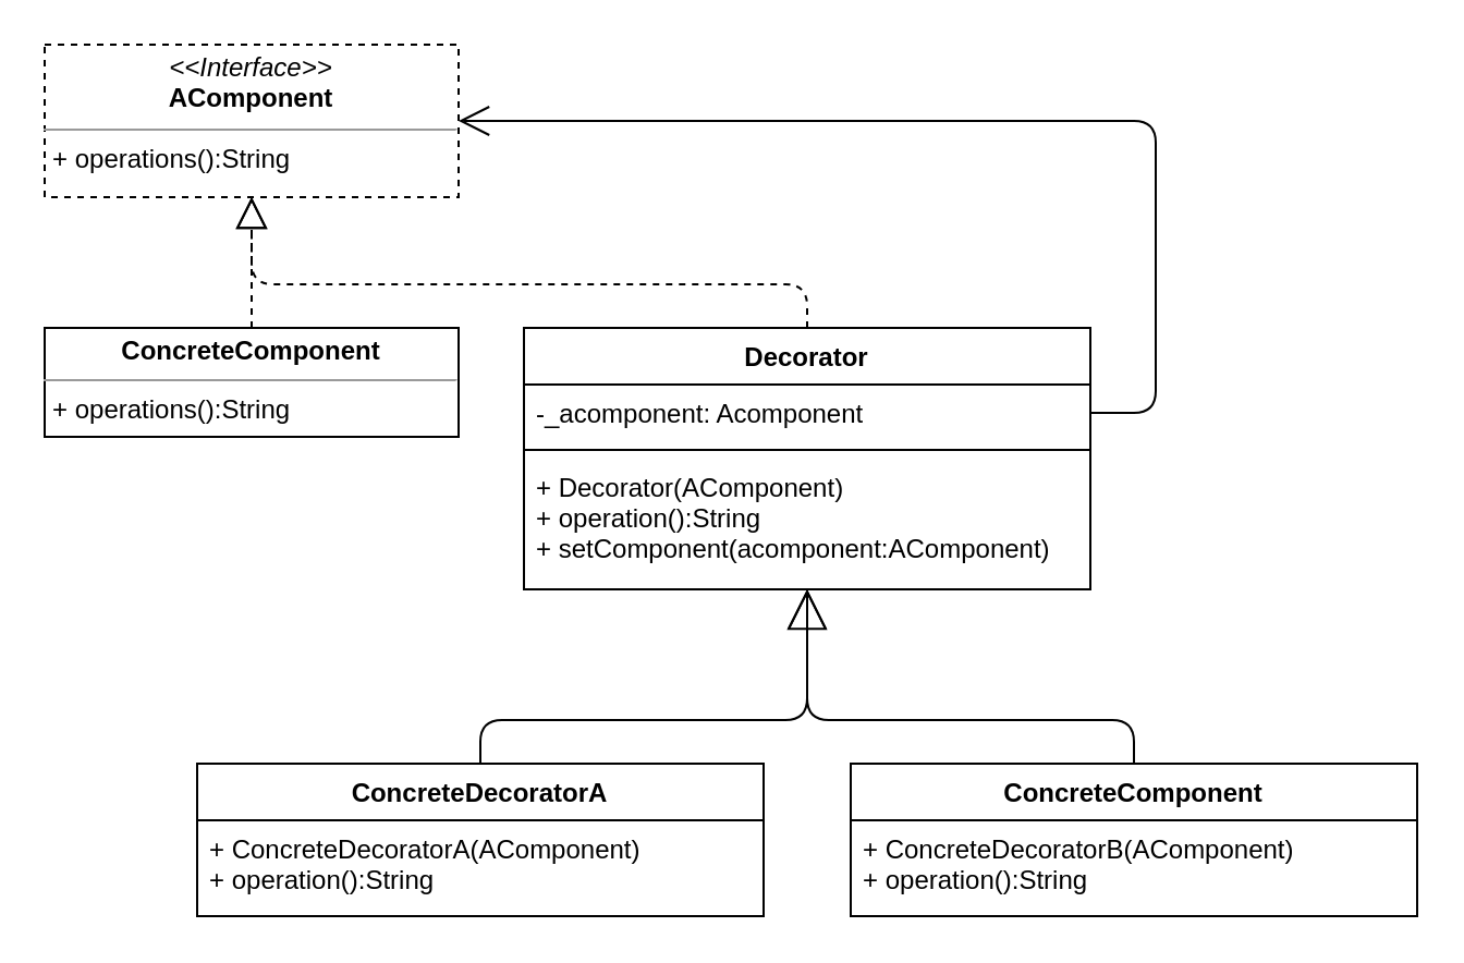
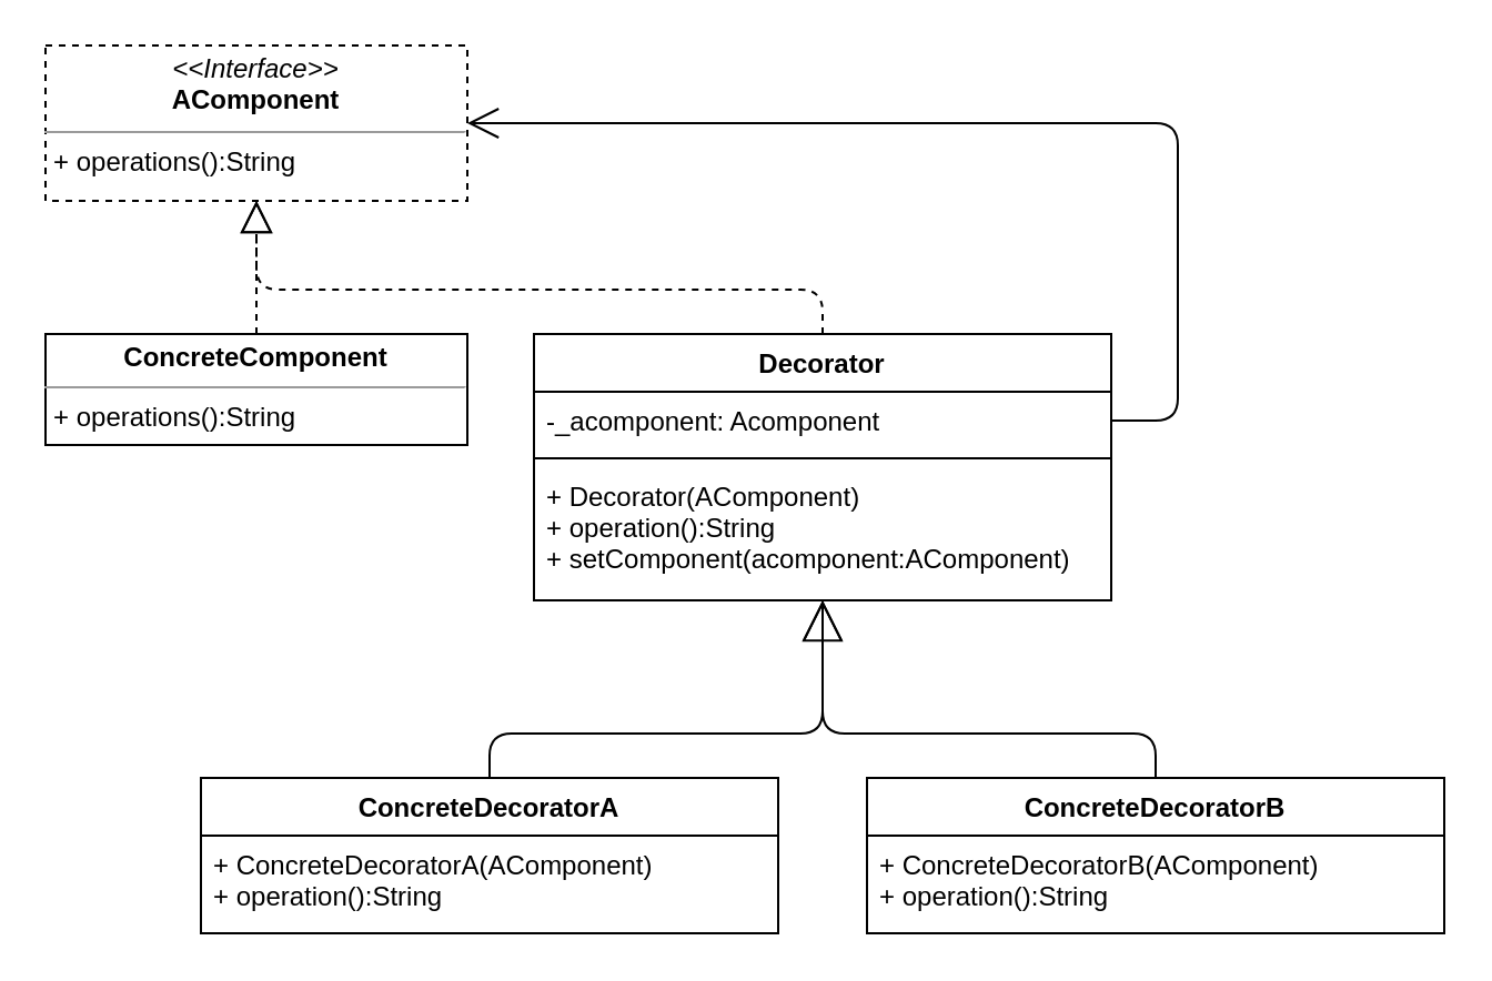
  <mxCell id="0" />
  <mxCell id="1" parent="0" />
  <mxCell id="2" value="&lt;p style=&quot;margin: 0px ; margin-top: 4px ; text-align: center&quot;&gt;&lt;i&gt;&amp;lt;&amp;lt;Interface&amp;gt;&amp;gt;&lt;/i&gt;&lt;br&gt;&lt;b&gt;AComponent&lt;/b&gt;&lt;/p&gt;&lt;hr size=&quot;1&quot;&gt;&lt;p style=&quot;margin: 0px ; margin-left: 4px&quot;&gt;+ operations():String&lt;br&gt;&lt;br&gt;&lt;/p&gt;" style="verticalAlign=top;align=left;overflow=fill;fontSize=12;fontFamily=Helvetica;html=1;dashed=1;" vertex="1" parent="1"><mxGeometry x="20" y="20" width="190" height="70" as="geometry" /></mxCell>
  <mxCell id="3" value="&lt;p style=&quot;margin: 0px ; margin-top: 4px ; text-align: center&quot;&gt;&lt;b&gt;ConcreteComponent&lt;/b&gt;&lt;/p&gt;&lt;hr size=&quot;1&quot;&gt;&lt;p style=&quot;margin: 0px ; margin-left: 4px&quot;&gt;+ operations():String&lt;br&gt;&lt;br&gt;&lt;/p&gt;" style="verticalAlign=top;align=left;overflow=fill;fontSize=12;fontFamily=Helvetica;html=1;" vertex="1" parent="1"><mxGeometry x="20" y="150" width="190" height="50" as="geometry" /></mxCell>
  <mxCell id="4" value="Decorator" style="swimlane;fontStyle=1;align=center;verticalAlign=top;childLayout=stackLayout;horizontal=1;startSize=26;horizontalStack=0;resizeParent=1;resizeParentMax=0;resizeLast=0;collapsible=1;marginBottom=0;" vertex="1" parent="1"><mxGeometry x="240" y="150" width="260" height="120" as="geometry" /></mxCell>
  <mxCell id="5" value="-_acomponent: Acomponent" style="text;strokeColor=none;fillColor=none;align=left;verticalAlign=top;spacingLeft=4;spacingRight=4;overflow=hidden;rotatable=0;points=[[0,0.5],[1,0.5]];portConstraint=eastwest;" vertex="1" parent="4"><mxGeometry y="26" width="260" height="26" as="geometry" /></mxCell>
  <mxCell id="6" value="" style="line;strokeWidth=1;fillColor=none;align=left;verticalAlign=middle;spacingTop=-1;spacingLeft=3;spacingRight=3;rotatable=0;labelPosition=right;points=[];portConstraint=eastwest;" vertex="1" parent="4"><mxGeometry y="52" width="260" height="8" as="geometry" /></mxCell>
  <mxCell id="7" value="+ Decorator(AComponent)&#10;+ operation():String&#10;+ setComponent(acomponent:AComponent)" style="text;strokeColor=none;fillColor=none;align=left;verticalAlign=top;spacingLeft=4;spacingRight=4;overflow=hidden;rotatable=0;points=[[0,0.5],[1,0.5]];portConstraint=eastwest;" vertex="1" parent="4"><mxGeometry y="60" width="260" height="60" as="geometry" /></mxCell>
  <mxCell id="8" value="ConcreteDecoratorA" style="swimlane;fontStyle=1;align=center;verticalAlign=top;childLayout=stackLayout;horizontal=1;startSize=26;horizontalStack=0;resizeParent=1;resizeParentMax=0;resizeLast=0;collapsible=1;marginBottom=0;" vertex="1" parent="1"><mxGeometry x="90" y="350" width="260" height="70" as="geometry" /></mxCell>
  <mxCell id="9" value="+ ConcreteDecoratorA(AComponent)&#10;+ operation():String" style="text;strokeColor=none;fillColor=none;align=left;verticalAlign=top;spacingLeft=4;spacingRight=4;overflow=hidden;rotatable=0;points=[[0,0.5],[1,0.5]];portConstraint=eastwest;" vertex="1" parent="8"><mxGeometry y="26" width="260" height="44" as="geometry" /></mxCell>
- <mxCell id="10" value="ConcreteComponent" style="swimlane;fontStyle=1;align=center;verticalAlign=top;childLayout=stackLayout;horizontal=1;startSize=26;horizontalStack=0;resizeParent=1;resizeParentMax=0;resizeLast=0;collapsible=1;marginBottom=0;" vertex="1" parent="1"><mxGeometry x="390" y="350" width="260" height="70" as="geometry" /></mxCell>
+ <mxCell id="10" value="ConcreteDecoratorB" style="swimlane;fontStyle=1;align=center;verticalAlign=top;childLayout=stackLayout;horizontal=1;startSize=26;horizontalStack=0;resizeParent=1;resizeParentMax=0;resizeLast=0;collapsible=1;marginBottom=0;" vertex="1" parent="1"><mxGeometry x="390" y="350" width="260" height="70" as="geometry" /></mxCell>
  <mxCell id="11" value="+ ConcreteDecoratorB(AComponent)&#10;+ operation():String" style="text;strokeColor=none;fillColor=none;align=left;verticalAlign=top;spacingLeft=4;spacingRight=4;overflow=hidden;rotatable=0;points=[[0,0.5],[1,0.5]];portConstraint=eastwest;" vertex="1" parent="10"><mxGeometry y="26" width="260" height="44" as="geometry" /></mxCell>
  <mxCell id="12" value="" style="endArrow=open;endSize=16;endFill=0;html=1;exitX=0.5;exitY=0;exitDx=0;exitDy=0;entryX=0.5;entryY=1;entryDx=0;entryDy=0;" edge="1" parent="1" source="8" target="4"><mxGeometry x="-1" y="151" width="160" relative="1" as="geometry"><mxPoint x="210" y="280" as="sourcePoint" /><mxPoint x="370" y="280" as="targetPoint" /><Array as="points"><mxPoint x="220" y="330" /><mxPoint x="370" y="330" /></Array><mxPoint x="-150" y="131" as="offset" /></mxGeometry></mxCell>
  <mxCell id="13" value="" style="endArrow=block;endSize=16;endFill=0;html=1;exitX=0.5;exitY=0;exitDx=0;exitDy=0;entryX=0.5;entryY=1;entryDx=0;entryDy=0;" edge="1" parent="1" source="10" target="4"><mxGeometry x="-1" y="151" width="160" relative="1" as="geometry"><mxPoint x="220" y="290" as="sourcePoint" /><mxPoint x="380" y="290" as="targetPoint" /><mxPoint x="-150" y="131" as="offset" /><Array as="points"><mxPoint x="520" y="330" /><mxPoint x="370" y="330" /></Array></mxGeometry></mxCell>
  <mxCell id="14" value="" style="endArrow=open;endFill=1;endSize=12;html=1;exitX=1;exitY=0.5;exitDx=0;exitDy=0;entryX=1;entryY=0.5;entryDx=0;entryDy=0;" edge="1" parent="1" source="5" target="2"><mxGeometry width="160" relative="1" as="geometry"><mxPoint x="210" y="280" as="sourcePoint" /><mxPoint x="370" y="280" as="targetPoint" /><Array as="points"><mxPoint x="530" y="189" /><mxPoint x="530" y="55" /></Array></mxGeometry></mxCell>
  <mxCell id="15" value="" style="endArrow=block;dashed=1;endFill=0;endSize=12;html=1;exitX=0.5;exitY=0;exitDx=0;exitDy=0;entryX=0.5;entryY=1;entryDx=0;entryDy=0;" edge="1" parent="1" source="3" target="2"><mxGeometry width="160" relative="1" as="geometry"><mxPoint x="210" y="280" as="sourcePoint" /><mxPoint x="370" y="280" as="targetPoint" /></mxGeometry></mxCell>
  <mxCell id="16" value="" style="endArrow=block;dashed=1;endFill=0;endSize=12;html=1;exitX=0.5;exitY=0;exitDx=0;exitDy=0;entryX=0.5;entryY=1;entryDx=0;entryDy=0;" edge="1" parent="1" source="4" target="2"><mxGeometry width="160" relative="1" as="geometry"><mxPoint x="210" y="280" as="sourcePoint" /><mxPoint x="370" y="280" as="targetPoint" /><Array as="points"><mxPoint x="370" y="130" /><mxPoint x="115" y="130" /></Array></mxGeometry></mxCell>
